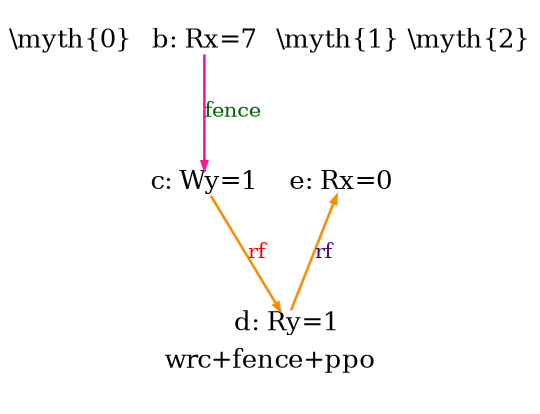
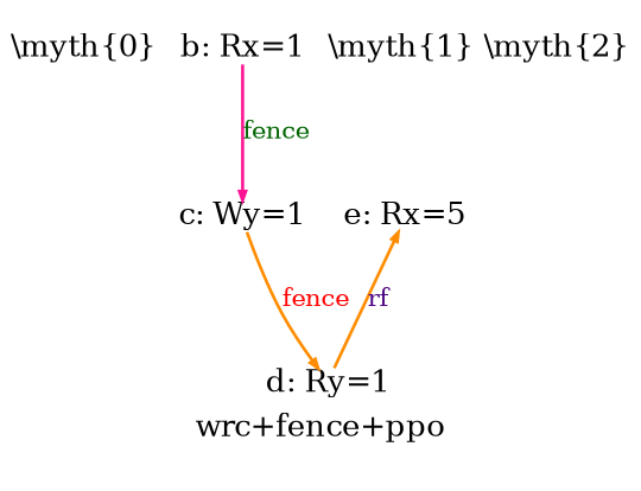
  digraph {
    fontsize=10
    label="wrc+fence+ppo"
    splines=spline
    node [fixedsize=true fontsize=10 shape=none]
    edge [arrowsize=0.300000 color=darkorange fontsize=8]
    n1 [height=0.091875 label="\\myth{0}" width=0.455000]
-   n2 [height=0.138889 label="b: Rx=7" width=0.486111]
+   n2 [height=0.138889 label="b: Rx=1" width=0.486111]
    n3 [height=0.138889 label="c: Wy=1" width=0.486111]
    n4 [height=0.091875 label="\\myth{1}" width=0.455000]
    n5 [height=0.138889 label="d: Ry=1" width=0.486111]
    n6 [height=0.091875 label="\\myth{2}" width=0.455000]
-   n7 [height=0.138889 label="e: Rx=0" width=0.486111]
+   n7 [height=0.138889 label="e: Rx=5" width=0.486111]
    n2 -> n3 [color=deeppink fontcolor=darkgreen label=fence]
-   n3 -> n5 [fontcolor=red label=rf]
+   n3 -> n5 [fontcolor=red label=fence]
    n7 -> n5 [dir=back fontcolor=indigo label=rf]
  }
